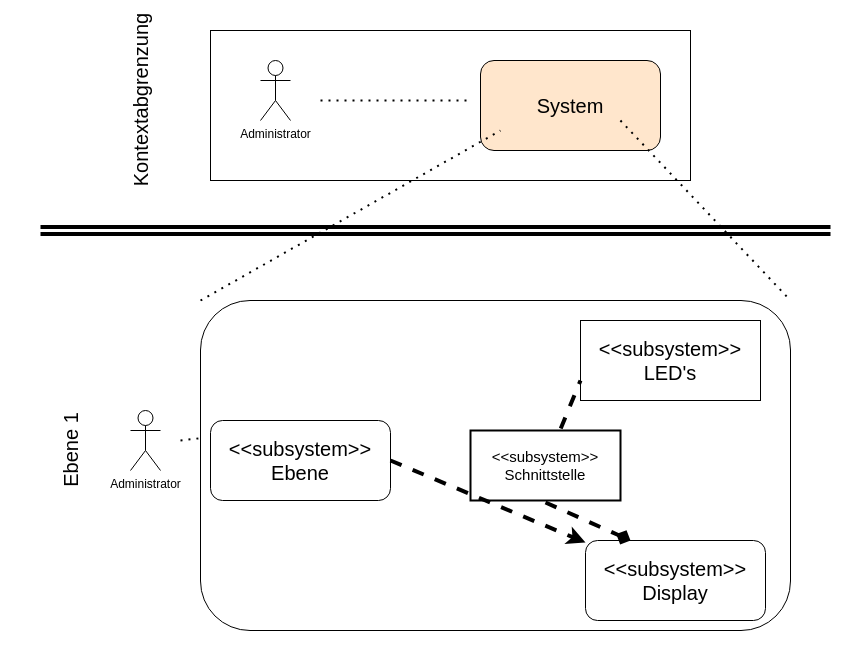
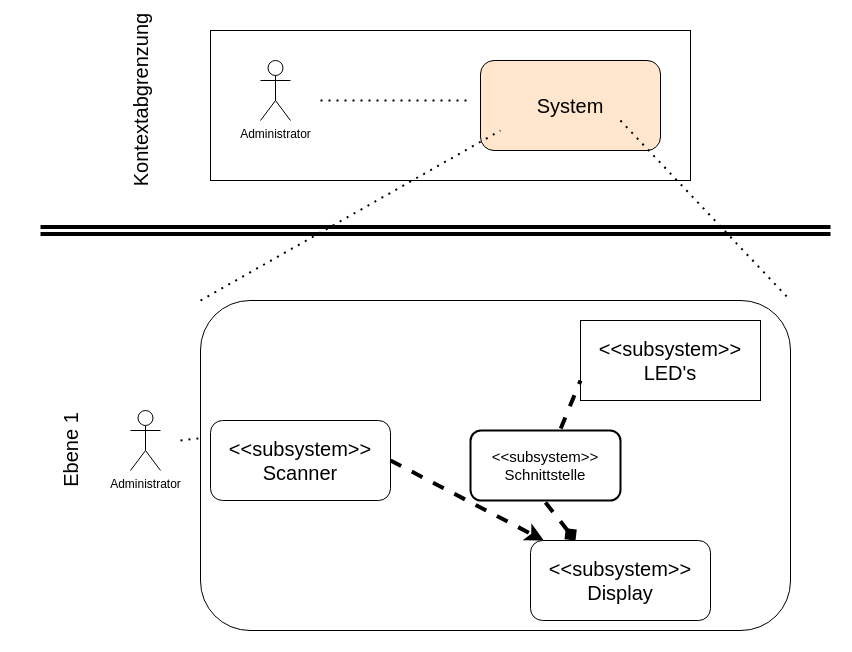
  <mxCell id="0" />
  <mxCell id="1" parent="0" />
  <mxCell id="2" value="Administrator&lt;br&gt;" style="shape=umlActor;verticalLabelPosition=bottom;verticalAlign=top;html=1;outlineConnect=0;" parent="1" vertex="1"><mxGeometry x="260" y="50" width="30" height="60" as="geometry" /></mxCell>
  <mxCell id="3" value="" style="endArrow=none;dashed=1;html=1;dashPattern=1 3;strokeWidth=2;rounded=0;strokeColor=default;" parent="1" edge="1"><mxGeometry width="50" height="50" relative="1" as="geometry"><mxPoint x="320" y="90" as="sourcePoint" /><mxPoint x="470" y="90" as="targetPoint" /></mxGeometry></mxCell>
  <mxCell id="4" value="&lt;font style=&quot;font-size: 20px;&quot;&gt;System&lt;/font&gt;" style="rounded=1;whiteSpace=wrap;html=1;fillColor=#ffe6cc;" parent="1" vertex="1"><mxGeometry x="480" y="50" width="180" height="90" as="geometry" /></mxCell>
  <mxCell id="5" value="" style="rounded=0;whiteSpace=wrap;html=1;fontSize=20;fillColor=none;" parent="1" vertex="1"><mxGeometry x="210" y="20" width="480" height="150" as="geometry" /></mxCell>
  <mxCell id="6" value="Kontextabgrenzung&lt;br&gt;" style="text;html=1;align=center;verticalAlign=middle;resizable=0;points=[];autosize=1;strokeColor=none;fillColor=none;fontSize=20;rotation=-90;" parent="1" vertex="1"><mxGeometry x="40" y="70" width="200" height="40" as="geometry" /></mxCell>
  <mxCell id="7" value="" style="shape=link;html=1;rounded=0;strokeColor=default;fontSize=20;strokeWidth=4;" parent="1" edge="1"><mxGeometry width="100" relative="1" as="geometry"><mxPoint x="40" y="220" as="sourcePoint" /><mxPoint x="830" y="220" as="targetPoint" /></mxGeometry></mxCell>
  <mxCell id="8" value="" style="shape=link;html=1;rounded=0;strokeColor=default;fontSize=20;" parent="1" edge="1"><mxGeometry width="100" relative="1" as="geometry"><mxPoint x="380" y="220" as="sourcePoint" /><mxPoint x="480" y="220" as="targetPoint" /></mxGeometry></mxCell>
  <mxCell id="9" value="Administrator&lt;br&gt;" style="shape=umlActor;verticalLabelPosition=bottom;verticalAlign=top;html=1;outlineConnect=0;" parent="1" vertex="1"><mxGeometry x="130" y="400" width="30" height="60" as="geometry" /></mxCell>
  <mxCell id="10" value="" style="endArrow=none;dashed=1;html=1;dashPattern=1 3;strokeWidth=2;rounded=0;strokeColor=default;" parent="1" edge="1"><mxGeometry width="50" height="50" relative="1" as="geometry"><mxPoint x="180" y="430" as="sourcePoint" /><mxPoint x="350" y="410" as="targetPoint" /></mxGeometry></mxCell>
  <mxCell id="11" value="" style="rounded=1;whiteSpace=wrap;html=1;" parent="1" vertex="1"><mxGeometry x="200" y="290" width="590" height="330" as="geometry" /></mxCell>
- <mxCell id="12" value="&amp;lt;&amp;lt;subsystem&amp;gt;&amp;gt;&lt;br&gt;Ebene" style="rounded=1;whiteSpace=wrap;html=1;fontSize=20;fillColor=none;" parent="1" vertex="1"><mxGeometry x="210" y="410" width="180" height="80" as="geometry" /></mxCell>
+ <mxCell id="12" value="&amp;lt;&amp;lt;subsystem&amp;gt;&amp;gt;&lt;br&gt;Scanner" style="rounded=1;whiteSpace=wrap;html=1;fontSize=20;fillColor=none;" parent="1" vertex="1"><mxGeometry x="210" y="410" width="180" height="80" as="geometry" /></mxCell>
  <mxCell id="13" value="&amp;lt;&amp;lt;subsystem&amp;gt;&amp;gt;&lt;br&gt;LED's" style="whiteSpace=wrap;html=1;fontSize=20;fillColor=none;rounded=0;" parent="1" vertex="1"><mxGeometry x="580" y="310" width="180" height="80" as="geometry" /></mxCell>
- <mxCell id="14" value="&amp;lt;&amp;lt;subsystem&amp;gt;&amp;gt;&lt;br&gt;Display" style="rounded=1;whiteSpace=wrap;html=1;fontSize=20;fillColor=none;" parent="1" vertex="1"><mxGeometry x="585" y="530" width="180" height="80" as="geometry" /></mxCell>
+ <mxCell id="14" value="&amp;lt;&amp;lt;subsystem&amp;gt;&amp;gt;&lt;br&gt;Display" style="rounded=1;whiteSpace=wrap;html=1;fontSize=20;fillColor=none;" parent="1" vertex="1"><mxGeometry x="530" y="530" width="180" height="80" as="geometry" /></mxCell>
  <mxCell id="15" value="" style="endArrow=none;dashed=1;html=1;dashPattern=1 3;strokeWidth=2;rounded=0;strokeColor=default;fontSize=20;entryX=0.604;entryY=0.667;entryDx=0;entryDy=0;entryPerimeter=0;exitX=0;exitY=0;exitDx=0;exitDy=0;" parent="1" source="11" target="5" edge="1"><mxGeometry width="50" height="50" relative="1" as="geometry"><mxPoint x="410" y="380" as="sourcePoint" /><mxPoint x="460" y="330" as="targetPoint" /></mxGeometry></mxCell>
  <mxCell id="16" value="" style="endArrow=none;dashed=1;html=1;dashPattern=1 3;strokeWidth=2;rounded=0;strokeColor=default;fontSize=20;entryX=1;entryY=0;entryDx=0;entryDy=0;exitX=0.854;exitY=0.6;exitDx=0;exitDy=0;exitPerimeter=0;" parent="1" source="5" target="11" edge="1"><mxGeometry width="50" height="50" relative="1" as="geometry"><mxPoint x="810" y="260" as="sourcePoint" /><mxPoint x="509.92" y="130.05" as="targetPoint" /></mxGeometry></mxCell>
  <mxCell id="17" value="" style="endArrow=none;html=1;rounded=0;dashed=1;strokeColor=default;strokeWidth=4;fontSize=20;entryX=0;entryY=0.75;entryDx=0;entryDy=0;" parent="1" source="20" target="13" edge="1"><mxGeometry width="50" height="50" relative="1" as="geometry"><mxPoint x="410" y="390" as="sourcePoint" /><mxPoint x="460" y="340" as="targetPoint" /></mxGeometry></mxCell>
  <mxCell id="18" value="" style="endArrow=diamond;html=1;rounded=0;dashed=1;strokeColor=default;strokeWidth=4;fontSize=20;entryX=0.25;entryY=0;entryDx=0;entryDy=0;exitX=0.5;exitY=1;exitDx=0;exitDy=0;" parent="1" source="20" target="14" edge="1"><mxGeometry width="50" height="50" relative="1" as="geometry"><mxPoint x="410" y="390" as="sourcePoint" /><mxPoint x="460" y="340" as="targetPoint" /></mxGeometry></mxCell>
  <mxCell id="19" value="Ebene 1" style="text;html=1;align=center;verticalAlign=middle;resizable=0;points=[];autosize=1;strokeColor=none;fillColor=none;fontSize=20;rotation=-90;" parent="1" vertex="1"><mxGeometry y="420" width="100" height="40" as="geometry" x="20" /></mxCell>
- <mxCell id="20" value="&amp;lt;&amp;lt;subsystem&amp;gt;&amp;gt;&lt;br style=&quot;font-size: 15px;&quot;&gt;Schnittstelle" style="whiteSpace=wrap;html=1;strokeWidth=2;perimeterSpacing=2;fontSize=15;rounded=0;" vertex="1" parent="1"><mxGeometry x="470" y="420" width="150" height="70" as="geometry" /></mxCell>
+ <mxCell id="20" value="&amp;lt;&amp;lt;subsystem&amp;gt;&amp;gt;&lt;br style=&quot;font-size: 15px;&quot;&gt;Schnittstelle" style="rounded=1;whiteSpace=wrap;html=1;strokeWidth=2;perimeterSpacing=2;fontSize=15;" vertex="1" parent="1"><mxGeometry x="470" y="420" width="150" height="70" as="geometry" /></mxCell>
  <mxCell id="21" value="" style="endArrow=classic;html=1;rounded=0;dashed=1;strokeColor=default;strokeWidth=4;fontSize=20;exitX=1;exitY=0.5;exitDx=0;exitDy=0;" edge="1" parent="1" source="12" target="14"><mxGeometry width="50" height="50" relative="1" as="geometry"><mxPoint x="365" y="490" as="sourcePoint" /><mxPoint x="400" y="450" as="targetPoint" /></mxGeometry></mxCell>
